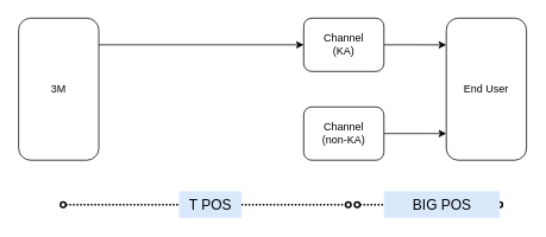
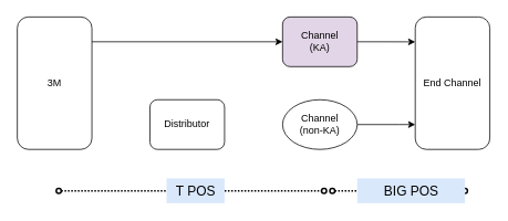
  <mxCell id="0" />
  <mxCell id="1" parent="0" />
+ <mxCell id="2" value="Distributor" style="rounded=1;whiteSpace=wrap;html=1;" vertex="1" parent="1"><mxGeometry x="180" y="120" width="90" height="60" as="geometry" /></mxCell>
  <mxCell id="3" style="edgeStyle=orthogonalEdgeStyle;rounded=0;orthogonalLoop=1;jettySize=auto;html=1;" edge="1" parent="1" source="4" target="9"><mxGeometry relative="1" as="geometry"><Array as="points"><mxPoint x="480" y="150" /><mxPoint x="480" y="150" /></Array></mxGeometry></mxCell>
- <mxCell id="4" value="Channel&lt;br&gt;(non-KA)" style="rounded=1;whiteSpace=wrap;html=1;" vertex="1" parent="1"><mxGeometry x="340" y="120" width="90" height="60" as="geometry" /></mxCell>
+ <mxCell id="4" value="Channel&lt;br&gt;(non-KA)" style="ellipse;whiteSpace=wrap;html=1;" vertex="1" parent="1"><mxGeometry x="340" y="120" width="90" height="60" as="geometry" /></mxCell>
  <mxCell id="5" style="edgeStyle=orthogonalEdgeStyle;rounded=0;orthogonalLoop=1;jettySize=auto;html=1;" edge="1" source="6" target="8" parent="1"><mxGeometry relative="1" as="geometry"><mxPoint x="180" y="50" as="targetPoint" /><Array as="points"><mxPoint x="150" y="50" /><mxPoint x="150" y="50" /></Array></mxGeometry></mxCell>
  <mxCell id="6" value="3M" style="rounded=1;whiteSpace=wrap;html=1;" vertex="1" parent="1"><mxGeometry x="20" y="20" width="90" height="160" as="geometry" /></mxCell>
  <mxCell id="7" style="edgeStyle=orthogonalEdgeStyle;rounded=0;orthogonalLoop=1;jettySize=auto;html=1;entryX=0;entryY=0.188;entryDx=0;entryDy=0;entryPerimeter=0;" edge="1" parent="1" source="8" target="9"><mxGeometry relative="1" as="geometry"><Array as="points"><mxPoint x="465" y="50" /><mxPoint x="465" y="50" /></Array></mxGeometry></mxCell>
- <mxCell id="8" value="Channel&lt;br&gt;(KA)" style="rounded=1;whiteSpace=wrap;html=1;" vertex="1" parent="1"><mxGeometry x="340" y="20" width="90" height="60" as="geometry" /></mxCell>
- <mxCell id="9" value="End User" style="rounded=1;whiteSpace=wrap;html=1;" vertex="1" parent="1"><mxGeometry x="500" y="20" width="90" height="160" as="geometry" /></mxCell>
+ <mxCell id="8" value="Channel&lt;br&gt;(KA)" style="rounded=1;whiteSpace=wrap;html=1;fillColor=#e1d5e7;" vertex="1" parent="1"><mxGeometry x="340" y="20" width="90" height="60" as="geometry" /></mxCell>
+ <mxCell id="9" value="End Channel" style="rounded=1;whiteSpace=wrap;html=1;" vertex="1" parent="1"><mxGeometry x="500" y="20" width="90" height="160" as="geometry" /></mxCell>
  <mxCell id="10" value="" style="endArrow=oval;startArrow=none;html=1;rounded=0;dashed=1;dashPattern=1 1;strokeWidth=2;startFill=0;endFill=0;" edge="1" parent="1" source="12"><mxGeometry width="50" height="50" relative="1" as="geometry"><mxPoint x="70" y="230" as="sourcePoint" /><mxPoint x="390" y="230" as="targetPoint" /></mxGeometry></mxCell>
  <mxCell id="11" value="" style="endArrow=oval;startArrow=oval;html=1;rounded=0;dashed=1;dashPattern=1 1;strokeWidth=2;startFill=0;endFill=0;" edge="1" parent="1"><mxGeometry x="0.25" y="-10" width="50" height="50" relative="1" as="geometry"><mxPoint x="400" y="230" as="sourcePoint" /><mxPoint x="560" y="230" as="targetPoint" /><mxPoint as="offset" /></mxGeometry></mxCell>
  <mxCell id="12" value="T POS" style="text;html=1;align=center;verticalAlign=middle;resizable=0;points=[];autosize=1;strokeColor=none;fillColor=#dae8fc;fontSize=16;spacing=3;" vertex="1" parent="1"><mxGeometry x="200" y="215" width="70" height="30" as="geometry" /></mxCell>
  <mxCell id="13" value="" style="endArrow=none;startArrow=oval;html=1;rounded=0;dashed=1;dashPattern=1 1;strokeWidth=2;startFill=0;endFill=0;" edge="1" parent="1" target="12"><mxGeometry width="50" height="50" relative="1" as="geometry"><mxPoint x="70" y="230" as="sourcePoint" /><mxPoint x="390" y="230" as="targetPoint" /></mxGeometry></mxCell>
  <mxCell id="14" value="BIG POS" style="text;html=1;align=center;verticalAlign=middle;resizable=0;points=[];autosize=1;strokeColor=none;fillColor=#dae8fc;fontSize=16;spacing=3;" vertex="1" parent="1"><mxGeometry x="430" y="215" width="130" height="30" as="geometry" /></mxCell>
